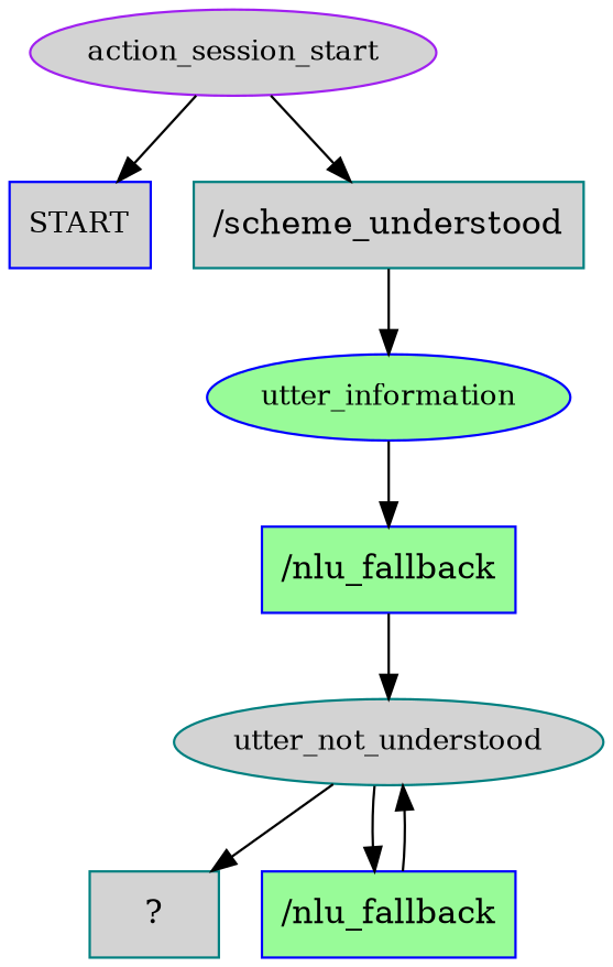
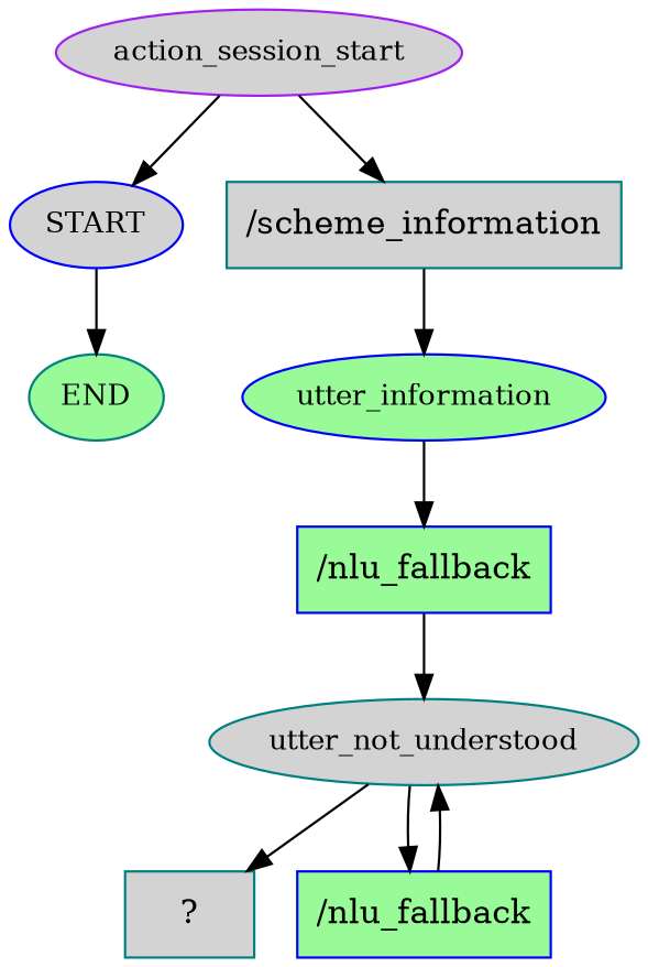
  digraph {
    node [color=blue fillcolor=lightgrey fontsize=12 style=filled]
-   n1 [label=START shape=box]
+   n1 [label=START]
+   n2 [color=teal fillcolor=palegreen label=END]
    n3 [color=purple label=action_session_start]
-   n4 [color=teal label="/scheme_understood" shape=rect fontsize=""]
+   n4 [color=teal label="/scheme_information" shape=rect fontsize=""]
    n5 [fillcolor=palegreen label=utter_information]
    n6 [fillcolor=palegreen label="/nlu_fallback" shape=rect fontsize=""]
    n7 [color=teal label=utter_not_understood]
    n8 [color=teal label="  ?  " shape=rect fontsize=""]
    n9 [fillcolor=palegreen label="/nlu_fallback" shape=rect fontsize=""]
+   n1 -> n2
    n3 -> n1
    n3 -> n4
    n4 -> n5
    n5 -> n6
    n6 -> n7
    n7 -> n8
    n7 -> n9
    n9 -> n7
  }
